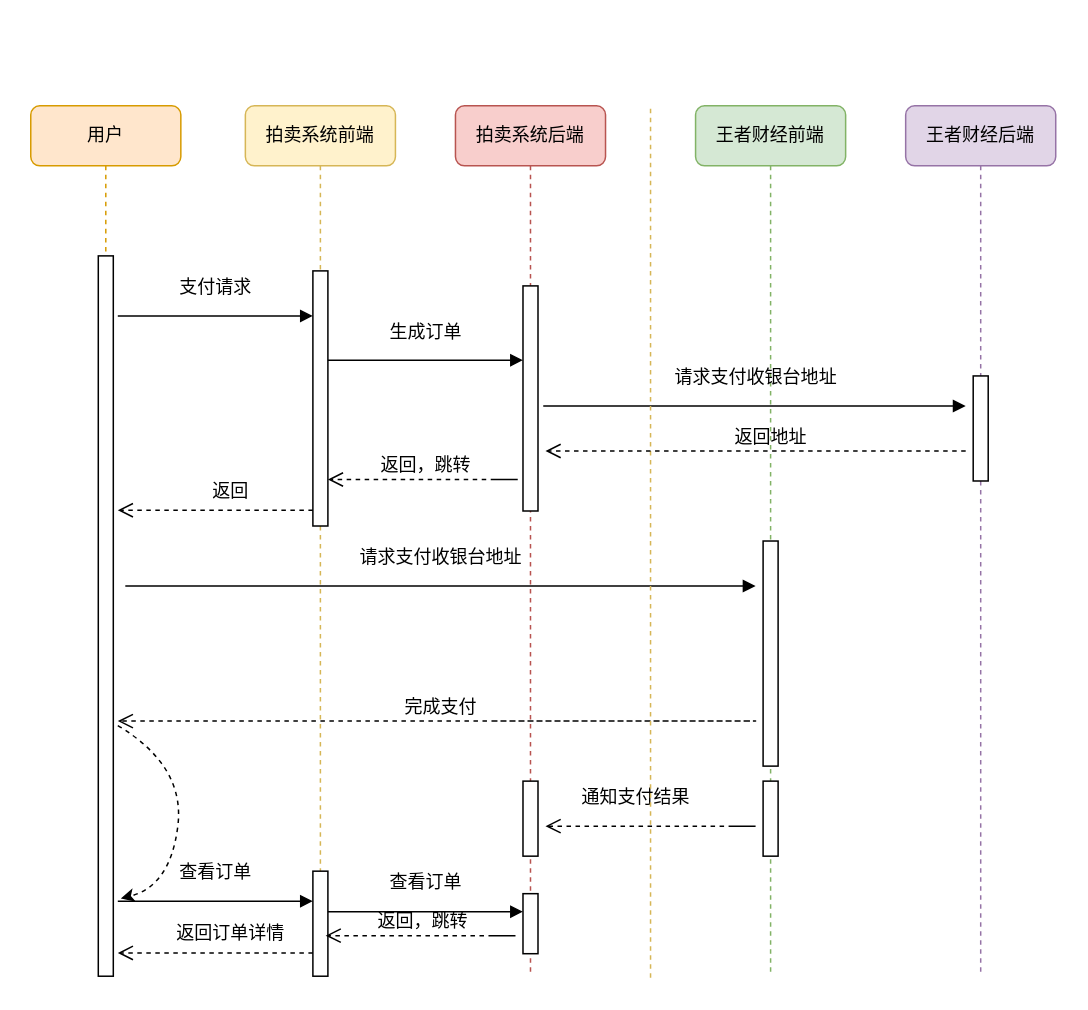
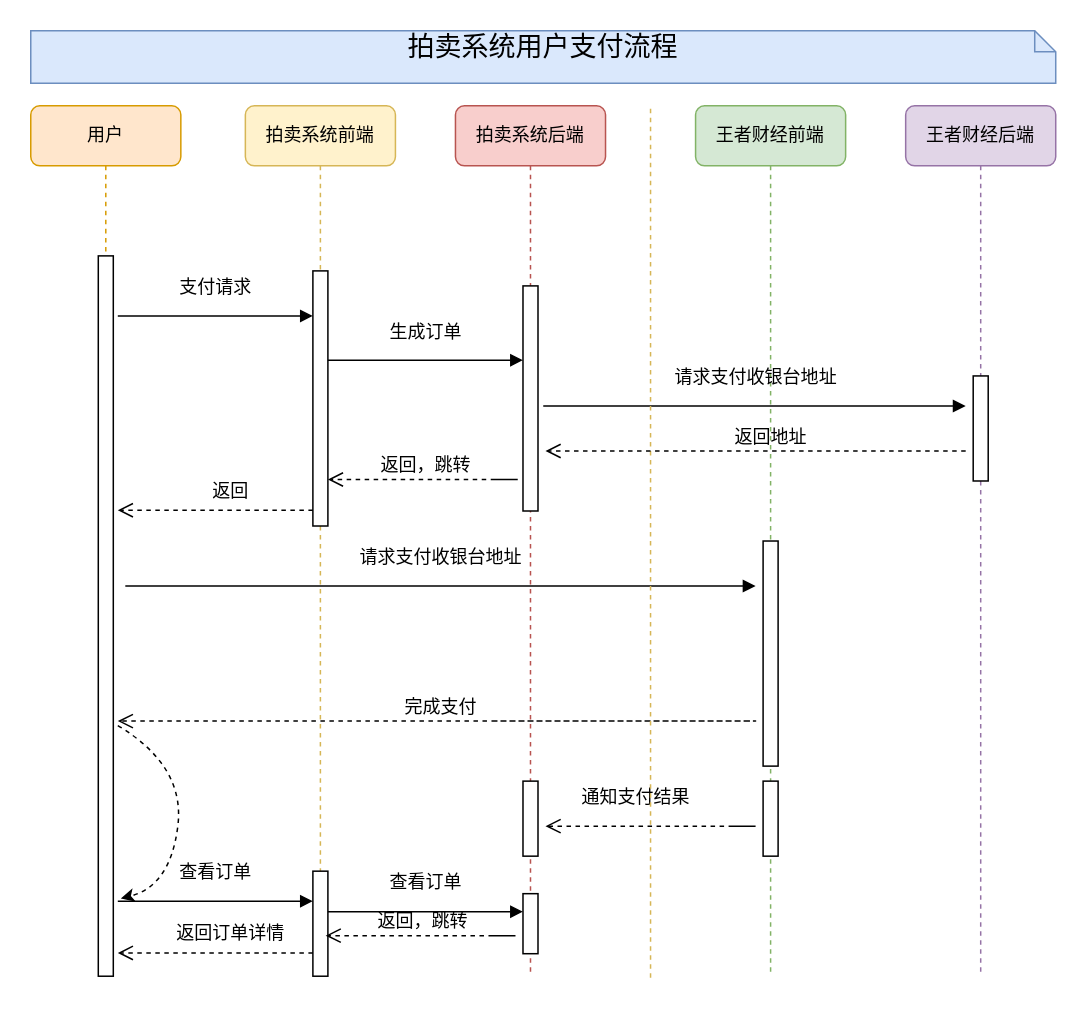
  <mxCell id="0" />
  <mxCell id="1" parent="0" />
  <mxCell id="2" value="拍卖系统后端" style="shape=umlLifeline;perimeter=lifelinePerimeter;whiteSpace=wrap;html=1;container=1;collapsible=0;recursiveResize=0;outlineConnect=0;rounded=1;shadow=0;comic=0;labelBackgroundColor=none;strokeColor=#b85450;strokeWidth=1;fillColor=#f8cecc;fontFamily=Verdana;fontSize=12;align=center;" parent="1" vertex="1"><mxGeometry x="303" y="70" width="100" height="580" as="geometry" /></mxCell>
  <mxCell id="3" value="" style="html=1;points=[];perimeter=orthogonalPerimeter;rounded=0;shadow=0;comic=0;labelBackgroundColor=none;strokeColor=#000000;strokeWidth=1;fillColor=#FFFFFF;fontFamily=Verdana;fontSize=12;fontColor=#000000;align=center;" parent="2" vertex="1"><mxGeometry x="45" y="120" width="10" height="150" as="geometry" /></mxCell>
  <mxCell id="4" value="" style="html=1;points=[];perimeter=orthogonalPerimeter;rounded=0;shadow=0;comic=0;labelBackgroundColor=none;strokeColor=#000000;strokeWidth=1;fillColor=#FFFFFF;fontFamily=Verdana;fontSize=12;fontColor=#000000;align=center;" parent="2" vertex="1"><mxGeometry x="45" y="450" width="10" height="50" as="geometry" /></mxCell>
  <mxCell id="5" value="" style="html=1;points=[];perimeter=orthogonalPerimeter;rounded=0;shadow=0;comic=0;labelBackgroundColor=none;strokeColor=#000000;strokeWidth=1;fillColor=#FFFFFF;fontFamily=Verdana;fontSize=12;fontColor=#000000;align=center;" parent="2" vertex="1"><mxGeometry x="45" y="525" width="10" height="40" as="geometry" /></mxCell>
  <mxCell id="6" value="王者财经前端" style="shape=umlLifeline;perimeter=lifelinePerimeter;whiteSpace=wrap;html=1;container=1;collapsible=0;recursiveResize=0;outlineConnect=0;rounded=1;shadow=0;comic=0;labelBackgroundColor=none;strokeColor=#82b366;strokeWidth=1;fillColor=#d5e8d4;fontFamily=Verdana;fontSize=12;align=center;" parent="1" vertex="1"><mxGeometry x="463" y="70" width="100" height="580" as="geometry" /></mxCell>
  <mxCell id="7" value="" style="html=1;points=[];perimeter=orthogonalPerimeter;rounded=0;shadow=0;comic=0;labelBackgroundColor=none;strokeColor=#000000;strokeWidth=1;fillColor=#FFFFFF;fontFamily=Verdana;fontSize=12;fontColor=#000000;align=center;" parent="6" vertex="1"><mxGeometry x="45" y="290" width="10" height="150" as="geometry" /></mxCell>
  <mxCell id="8" value="" style="html=1;points=[];perimeter=orthogonalPerimeter;rounded=0;shadow=0;comic=0;labelBackgroundColor=none;strokeColor=#000000;strokeWidth=1;fillColor=#FFFFFF;fontFamily=Verdana;fontSize=12;fontColor=#000000;align=center;" parent="6" vertex="1"><mxGeometry x="45" y="450" width="10" height="50" as="geometry" /></mxCell>
  <mxCell id="9" value="王者财经后端" style="shape=umlLifeline;perimeter=lifelinePerimeter;whiteSpace=wrap;html=1;container=1;collapsible=0;recursiveResize=0;outlineConnect=0;rounded=1;shadow=0;comic=0;labelBackgroundColor=none;strokeColor=#9673a6;strokeWidth=1;fillColor=#e1d5e7;fontFamily=Verdana;fontSize=12;align=center;" parent="1" vertex="1"><mxGeometry x="603" y="70" width="100" height="580" as="geometry" /></mxCell>
  <mxCell id="10" value="" style="html=1;points=[];perimeter=orthogonalPerimeter;rounded=0;shadow=0;comic=0;labelBackgroundColor=none;strokeColor=#000000;strokeWidth=1;fillColor=#FFFFFF;fontFamily=Verdana;fontSize=12;fontColor=#000000;align=center;" parent="9" vertex="1"><mxGeometry x="45" y="180" width="10" height="70" as="geometry" /></mxCell>
  <mxCell id="11" value="拍卖系统前端" style="shape=umlLifeline;perimeter=lifelinePerimeter;whiteSpace=wrap;html=1;container=1;collapsible=0;recursiveResize=0;outlineConnect=0;rounded=1;shadow=0;comic=0;labelBackgroundColor=none;strokeColor=#d6b656;strokeWidth=1;fillColor=#fff2cc;fontFamily=Verdana;fontSize=12;align=center;" parent="1" vertex="1"><mxGeometry x="163" y="70" width="100" height="580" as="geometry" /></mxCell>
  <mxCell id="12" value="" style="html=1;points=[];perimeter=orthogonalPerimeter;rounded=0;shadow=0;comic=0;labelBackgroundColor=none;strokeColor=#000000;strokeWidth=1;fillColor=#FFFFFF;fontFamily=Verdana;fontSize=12;fontColor=#000000;align=center;" parent="11" vertex="1"><mxGeometry x="45" y="110" width="10" height="170" as="geometry" /></mxCell>
  <mxCell id="13" value="" style="html=1;points=[];perimeter=orthogonalPerimeter;rounded=0;shadow=0;comic=0;labelBackgroundColor=none;strokeColor=#000000;strokeWidth=1;fillColor=#FFFFFF;fontFamily=Verdana;fontSize=12;fontColor=#000000;align=center;" parent="11" vertex="1"><mxGeometry x="45" y="510" width="10" height="70" as="geometry" /></mxCell>
  <mxCell id="14" value="用户" style="shape=umlLifeline;perimeter=lifelinePerimeter;whiteSpace=wrap;html=1;container=1;collapsible=0;recursiveResize=0;outlineConnect=0;rounded=1;shadow=0;comic=0;labelBackgroundColor=none;strokeColor=#d79b00;strokeWidth=1;fillColor=#ffe6cc;fontFamily=Verdana;fontSize=12;align=center;" parent="1" vertex="1"><mxGeometry x="20" y="70" width="100" height="580" as="geometry" /></mxCell>
  <mxCell id="15" value="" style="html=1;points=[];perimeter=orthogonalPerimeter;rounded=0;shadow=0;comic=0;labelBackgroundColor=none;strokeColor=#000000;strokeWidth=1;fillColor=#FFFFFF;fontFamily=Verdana;fontSize=12;fontColor=#000000;align=center;" parent="14" vertex="1"><mxGeometry x="45" y="100" width="10" height="480" as="geometry" /></mxCell>
  <mxCell id="16" value="" style="curved=1;endArrow=classic;html=1;dashed=1;strokeColor=#000000;entryX=1.5;entryY=0.892;entryDx=0;entryDy=0;entryPerimeter=0;exitX=1.3;exitY=0.652;exitDx=0;exitDy=0;exitPerimeter=0;" edge="1" parent="14" source="15" target="15"><mxGeometry width="50" height="50" relative="1" as="geometry"><mxPoint x="55" y="465" as="sourcePoint" /><mxPoint x="165" y="475" as="targetPoint" /><Array as="points"><mxPoint x="103" y="440" /><mxPoint x="93" y="520" /></Array></mxGeometry></mxCell>
+ <mxCell id="17" value="拍卖系统用户支付流程" style="shape=note;whiteSpace=wrap;html=1;size=14;verticalAlign=top;align=center;spacingTop=-6;rounded=0;shadow=0;comic=0;labelBackgroundColor=none;strokeColor=#6c8ebf;strokeWidth=1;fillColor=#dae8fc;fontFamily=Verdana;fontSize=18;" parent="1" vertex="1"><mxGeometry x="20" y="20" width="683" height="35" as="geometry" /></mxCell>
  <mxCell id="18" value="完成支付" style="html=1;verticalAlign=bottom;endArrow=open;dashed=1;endSize=8;labelBackgroundColor=none;fontFamily=Verdana;fontSize=12;edgeStyle=elbowEdgeStyle;elbow=vertical;" parent="1" edge="1"><mxGeometry x="0.295" relative="1" as="geometry"><mxPoint x="78" y="480" as="targetPoint" /><Array as="points"><mxPoint x="508" y="480" /><mxPoint x="471.5" y="480" /></Array><mxPoint x="328" y="480" as="sourcePoint" /><mxPoint as="offset" /></mxGeometry></mxCell>
  <mxCell id="19" value="支付请求" style="html=1;verticalAlign=bottom;endArrow=block;entryX=0;entryY=0;labelBackgroundColor=none;fontFamily=Verdana;fontSize=12;edgeStyle=elbowEdgeStyle;elbow=horizontal;" parent="1" edge="1"><mxGeometry y="10" relative="1" as="geometry"><mxPoint x="78" y="210" as="sourcePoint" /><mxPoint x="208" y="210" as="targetPoint" /><mxPoint as="offset" /></mxGeometry></mxCell>
  <mxCell id="20" value="生成订单" style="html=1;verticalAlign=bottom;endArrow=block;entryX=0;entryY=0;labelBackgroundColor=none;fontFamily=Verdana;fontSize=12;edgeStyle=elbowEdgeStyle;elbow=horizontal;" parent="1" edge="1"><mxGeometry y="10" relative="1" as="geometry"><mxPoint x="218" y="239.5" as="sourcePoint" /><mxPoint x="348" y="239.5" as="targetPoint" /><mxPoint as="offset" /></mxGeometry></mxCell>
  <mxCell id="21" value="请求支付收银台地址" style="html=1;verticalAlign=bottom;endArrow=block;labelBackgroundColor=none;fontFamily=Verdana;fontSize=12;edgeStyle=elbowEdgeStyle;elbow=horizontal;" parent="1" edge="1"><mxGeometry y="10" relative="1" as="geometry"><mxPoint x="361.5" y="270" as="sourcePoint" /><mxPoint x="643" y="270" as="targetPoint" /><mxPoint as="offset" /></mxGeometry></mxCell>
  <mxCell id="22" value="返回，跳转" style="html=1;verticalAlign=bottom;endArrow=open;dashed=1;endSize=8;labelBackgroundColor=none;fontFamily=Verdana;fontSize=12;edgeStyle=elbowEdgeStyle;elbow=vertical;" parent="1" edge="1"><mxGeometry x="0.142" relative="1" as="geometry"><mxPoint x="218" y="319" as="targetPoint" /><Array as="points"><mxPoint x="349.5" y="319" /><mxPoint x="473" y="319" /></Array><mxPoint x="329.5" y="319" as="sourcePoint" /><mxPoint as="offset" /></mxGeometry></mxCell>
  <mxCell id="23" value="返回" style="html=1;verticalAlign=bottom;endArrow=open;dashed=1;endSize=8;labelBackgroundColor=none;fontFamily=Verdana;fontSize=12;edgeStyle=elbowEdgeStyle;elbow=vertical;" parent="1" edge="1"><mxGeometry x="-0.154" y="-4" relative="1" as="geometry"><mxPoint x="78" y="339.5" as="targetPoint" /><Array as="points"><mxPoint x="153" y="339.5" /><mxPoint x="183" y="339.5" /></Array><mxPoint x="208" y="339.5" as="sourcePoint" /><mxPoint as="offset" /></mxGeometry></mxCell>
  <mxCell id="24" value="请求支付收银台地址" style="html=1;verticalAlign=bottom;endArrow=block;labelBackgroundColor=none;fontFamily=Verdana;fontSize=12;edgeStyle=elbowEdgeStyle;elbow=horizontal;" parent="1" edge="1"><mxGeometry y="10" relative="1" as="geometry"><mxPoint x="83" y="390" as="sourcePoint" /><mxPoint x="503" y="390" as="targetPoint" /><mxPoint as="offset" /></mxGeometry></mxCell>
  <mxCell id="25" value="通知支付结果" style="html=1;verticalAlign=bottom;endArrow=open;dashed=1;endSize=8;labelBackgroundColor=none;fontFamily=Verdana;fontSize=12;edgeStyle=elbowEdgeStyle;elbow=vertical;" parent="1" edge="1"><mxGeometry x="0.273" y="-10" relative="1" as="geometry"><mxPoint x="363" y="550" as="targetPoint" /><Array as="points"><mxPoint x="508" y="550" /><mxPoint x="631.5" y="550" /></Array><mxPoint x="488" y="550" as="sourcePoint" /><mxPoint as="offset" /></mxGeometry></mxCell>
  <mxCell id="26" value="查看订单" style="html=1;verticalAlign=bottom;endArrow=block;entryX=0;entryY=0;labelBackgroundColor=none;fontFamily=Verdana;fontSize=12;edgeStyle=elbowEdgeStyle;elbow=horizontal;" parent="1" edge="1"><mxGeometry y="10" relative="1" as="geometry"><mxPoint x="78" y="600" as="sourcePoint" /><mxPoint x="208" y="600" as="targetPoint" /><mxPoint as="offset" /><Array as="points"><mxPoint x="143" y="600" /></Array></mxGeometry></mxCell>
  <mxCell id="27" value="查看订单" style="html=1;verticalAlign=bottom;endArrow=block;entryX=0;entryY=0;labelBackgroundColor=none;fontFamily=Verdana;fontSize=12;edgeStyle=elbowEdgeStyle;elbow=horizontal;" parent="1" edge="1"><mxGeometry y="10" relative="1" as="geometry"><mxPoint x="218" y="607" as="sourcePoint" /><mxPoint x="348" y="607" as="targetPoint" /><mxPoint as="offset" /><Array as="points"><mxPoint x="283" y="607" /></Array></mxGeometry></mxCell>
  <mxCell id="28" value="返回，跳转" style="html=1;verticalAlign=bottom;endArrow=open;dashed=1;endSize=8;labelBackgroundColor=none;fontFamily=Verdana;fontSize=12;edgeStyle=elbowEdgeStyle;elbow=vertical;" parent="1" edge="1"><mxGeometry x="0.142" relative="1" as="geometry"><mxPoint x="216.5" y="623" as="targetPoint" /><Array as="points"><mxPoint x="348" y="623" /><mxPoint x="471.5" y="623" /></Array><mxPoint x="328" y="623" as="sourcePoint" /><mxPoint as="offset" /></mxGeometry></mxCell>
  <mxCell id="29" value="返回订单详情" style="html=1;verticalAlign=bottom;endArrow=open;dashed=1;endSize=8;labelBackgroundColor=none;fontFamily=Verdana;fontSize=12;edgeStyle=elbowEdgeStyle;elbow=vertical;" parent="1" edge="1"><mxGeometry x="-0.154" y="-4" relative="1" as="geometry"><mxPoint x="78" y="634.5" as="targetPoint" /><Array as="points"><mxPoint x="153" y="634.5" /><mxPoint x="183" y="634.5" /></Array><mxPoint x="208" y="634.5" as="sourcePoint" /><mxPoint as="offset" /></mxGeometry></mxCell>
  <mxCell id="30" value="" style="endArrow=none;dashed=1;html=1;strokeColor=#d6b656;fillColor=#fff2cc;" parent="1" edge="1"><mxGeometry width="50" height="50" relative="1" as="geometry"><mxPoint x="433" y="651" as="sourcePoint" /><mxPoint x="433" y="70" as="targetPoint" /></mxGeometry></mxCell>
  <mxCell id="31" value="返回地址" style="html=1;verticalAlign=bottom;endArrow=open;dashed=1;endSize=8;labelBackgroundColor=none;fontFamily=Verdana;fontSize=12;edgeStyle=elbowEdgeStyle;elbow=vertical;" edge="1" parent="1"><mxGeometry x="-0.071" relative="1" as="geometry"><mxPoint x="363" y="300" as="targetPoint" /><Array as="points"><mxPoint x="588" y="300" /><mxPoint x="618" y="300" /></Array><mxPoint x="643" y="300" as="sourcePoint" /><mxPoint as="offset" /></mxGeometry></mxCell>
